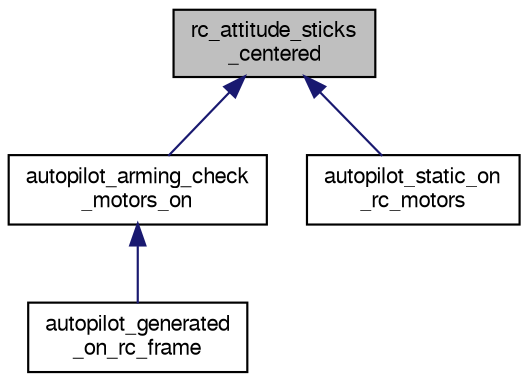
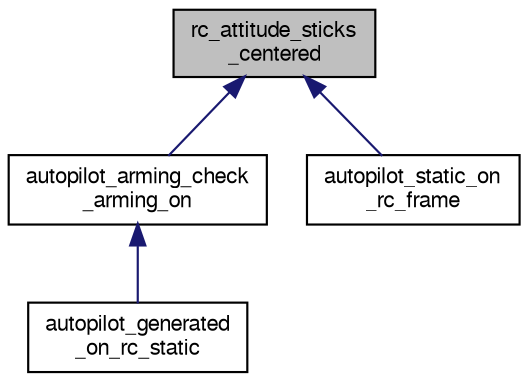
  digraph {
    rankdir=TB
    node [color=black fillcolor=white fontname=FreeSans fontsize=10 shape=record style=filled]
    edge [color=midnightblue dir=back fontname=FreeSans fontsize=10 labelfontname=FreeSans labelfontsize=10 style=solid]
    n1 [fillcolor=grey75 fontcolor=black height=0.2 label="rc_attitude_sticks\l_centered" width=0.4]
-   n2 [height=0.2 label="autopilot_arming_check\l_motors_on" width=0.4]
-   n3 [height=0.2 label="autopilot_static_on\l_rc_motors" width=0.4]
-   n4 [height=0.2 label="autopilot_generated\l_on_rc_frame" width=0.4]
+   n2 [height=0.2 label="autopilot_arming_check\l_arming_on" width=0.4]
+   n3 [height=0.2 label="autopilot_static_on\l_rc_frame" width=0.4]
+   n4 [height=0.2 label="autopilot_generated\l_on_rc_static" width=0.4]
    n1 -> n2
    n1 -> n3
    n2 -> n4
  }
